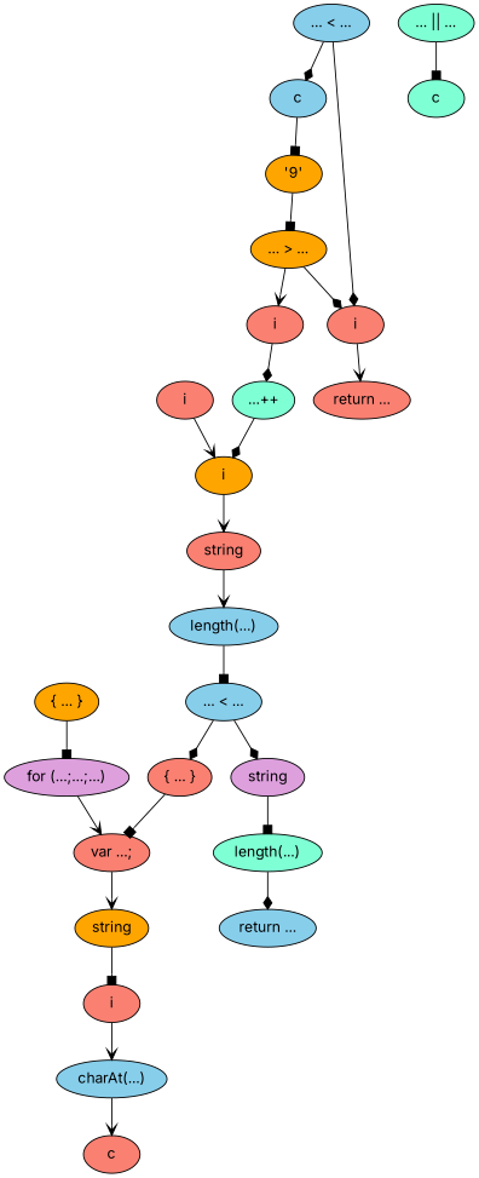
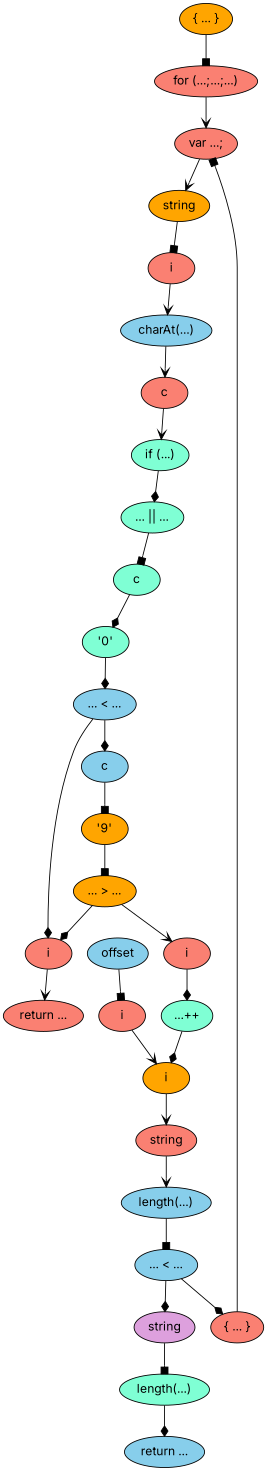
  digraph {
    compound=true
    fontname=Inter
    node [fillcolor=salmon fontname=Inter style=filled]
    edge [arrowhead=diamond fontname=Inter]
    n1 [fillcolor=orange label="{ ... }"]
-   n2 [fillcolor=plum label="for (...;...;...)"]
+   n2 [label="for (...;...;...)"]
    n3 [label="var ...;"]
+   n4 [fillcolor=skyblue label=offset]
    n5 [label=i]
    n6 [fillcolor=orange label=i]
    n7 [fillcolor=skyblue label="return ..."]
    n8 [label=string]
    n9 [fillcolor=skyblue label="length(...)"]
    n10 [fillcolor=skyblue label="... < ..."]
    n11 [label="{ ... }"]
    n12 [fillcolor=plum label=string]
    n13 [fillcolor=aquamarine label="length(...)"]
    n14 [fillcolor=orange label=string]
    n15 [fillcolor=aquamarine label="...++"]
    n16 [label=i]
    n17 [label=i]
    n18 [fillcolor=skyblue label="charAt(...)"]
    n19 [label=c]
+   n20 [fillcolor=aquamarine label="if (...)"]
    n21 [fillcolor=aquamarine label="... || ..."]
    n22 [fillcolor=aquamarine label=c]
+   n23 [fillcolor=aquamarine label="'0'"]
    n24 [fillcolor=skyblue label="... < ..."]
    n25 [label="return ..."]
    n26 [fillcolor=skyblue label=c]
    n27 [label=i]
    n28 [fillcolor=orange label="'9'"]
    n29 [fillcolor=orange label="... > ..."]
    n1 -> n2 [arrowhead=box]
    n2 -> n3 [arrowhead=vee]
    n3 -> n14 [arrowhead=vee]
+   n4 -> n5 [arrowhead=box]
    n5 -> n6 [arrowhead=vee]
    n6 -> n8 [arrowhead=vee]
    n8 -> n9 [arrowhead=vee]
    n9 -> n10 [arrowhead=box]
    n10 -> n11
    n10 -> n12
    n11 -> n3 [arrowhead=box]
    n12 -> n13 [arrowhead=box]
    n13 -> n7
    n14 -> n16 [arrowhead=box]
    n15 -> n6
    n16 -> n18 [arrowhead=vee]
    n17 -> n15
    n18 -> n19 [arrowhead=vee]
+   n19 -> n20 [arrowhead=vee]
+   n20 -> n21
    n21 -> n22 [arrowhead=box]
+   n22 -> n23
+   n23 -> n24
    n24 -> n26
    n24 -> n27
    n26 -> n28 [arrowhead=box]
    n27 -> n25 [arrowhead=vee]
    n28 -> n29 [arrowhead=box]
    n29 -> n17 [arrowhead=vee]
    n29 -> n27
  }
